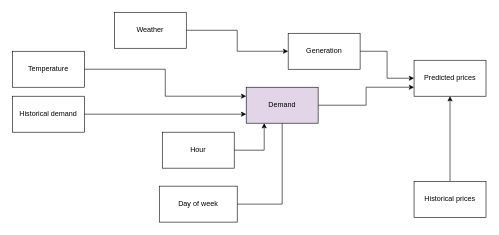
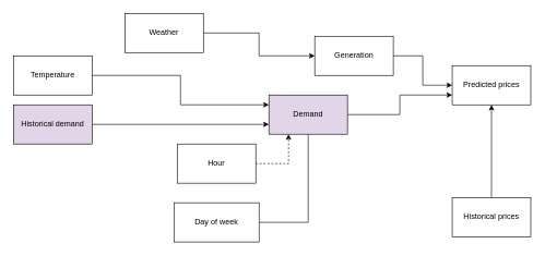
  <mxCell id="0" />
  <mxCell id="1" parent="0" />
  <mxCell id="2" style="edgeStyle=orthogonalEdgeStyle;rounded=0;orthogonalLoop=1;jettySize=auto;html=1;exitX=1;exitY=0.5;exitDx=0;exitDy=0;entryX=0.5;entryY=1;entryDx=0;entryDy=0;endArrow=none;" parent="1" source="3" target="11" edge="1"><mxGeometry relative="1" as="geometry" /></mxCell>
  <mxCell id="3" value="Day of week" style="whiteSpace=wrap;html=1;rounded=0;" parent="1" vertex="1"><mxGeometry x="265" y="310" width="130" height="60" as="geometry" /></mxCell>
  <mxCell id="4" style="edgeStyle=orthogonalEdgeStyle;rounded=0;orthogonalLoop=1;jettySize=auto;html=1;exitX=1;exitY=0.5;exitDx=0;exitDy=0;entryX=0;entryY=0.5;entryDx=0;entryDy=0;" parent="1" source="5" target="9" edge="1"><mxGeometry relative="1" as="geometry" /></mxCell>
  <mxCell id="5" value="Weather" style="rounded=0;whiteSpace=wrap;html=1;" parent="1" vertex="1"><mxGeometry x="190" y="20" width="120" height="60" as="geometry" /></mxCell>
- <mxCell id="6" style="edgeStyle=orthogonalEdgeStyle;rounded=0;orthogonalLoop=1;jettySize=auto;html=1;exitX=1;exitY=0.5;exitDx=0;exitDy=0;entryX=0.25;entryY=1;entryDx=0;entryDy=0;" parent="1" source="7" target="11" edge="1"><mxGeometry relative="1" as="geometry" /></mxCell>
+ <mxCell id="6" style="edgeStyle=orthogonalEdgeStyle;rounded=0;orthogonalLoop=1;jettySize=auto;html=1;exitX=1;exitY=0.5;exitDx=0;exitDy=0;entryX=0.25;entryY=1;entryDx=0;entryDy=0;dashed=1;" parent="1" source="7" target="11" edge="1"><mxGeometry relative="1" as="geometry" /></mxCell>
  <mxCell id="7" value="Hour" style="rounded=0;whiteSpace=wrap;html=1;" parent="1" vertex="1"><mxGeometry x="270" y="220" width="120" height="60" as="geometry" /></mxCell>
  <mxCell id="8" style="edgeStyle=orthogonalEdgeStyle;rounded=0;orthogonalLoop=1;jettySize=auto;html=1;exitX=1;exitY=0.5;exitDx=0;exitDy=0;entryX=0;entryY=0.5;entryDx=0;entryDy=0;" parent="1" source="9" target="14" edge="1"><mxGeometry relative="1" as="geometry"><mxPoint x="465" y="130" as="targetPoint" /></mxGeometry></mxCell>
  <mxCell id="9" value="Generation" style="rounded=0;whiteSpace=wrap;html=1;" parent="1" vertex="1"><mxGeometry x="480" y="55" width="120" height="60" as="geometry" /></mxCell>
  <mxCell id="10" style="edgeStyle=orthogonalEdgeStyle;rounded=0;orthogonalLoop=1;jettySize=auto;html=1;exitX=1;exitY=0.5;exitDx=0;exitDy=0;entryX=0;entryY=0.75;entryDx=0;entryDy=0;" parent="1" source="11" target="14" edge="1"><mxGeometry relative="1" as="geometry"><mxPoint x="465" y="145" as="targetPoint" /></mxGeometry></mxCell>
  <mxCell id="11" value="Demand" style="rounded=0;whiteSpace=wrap;html=1;fillColor=#e1d5e7;" parent="1" vertex="1"><mxGeometry x="410" y="145" width="120" height="60" as="geometry" /></mxCell>
  <mxCell id="12" style="edgeStyle=orthogonalEdgeStyle;rounded=0;orthogonalLoop=1;jettySize=auto;html=1;exitX=1;exitY=0.5;exitDx=0;exitDy=0;entryX=0;entryY=0.75;entryDx=0;entryDy=0;" parent="1" source="13" target="11" edge="1"><mxGeometry relative="1" as="geometry" /></mxCell>
- <mxCell id="13" value="Historical demand" style="rounded=0;whiteSpace=wrap;html=1;" parent="1" vertex="1"><mxGeometry y="160" width="120" height="60" as="geometry" x="20" /></mxCell>
+ <mxCell id="13" value="Historical demand" style="rounded=0;whiteSpace=wrap;html=1;fillColor=#e1d5e7;" parent="1" vertex="1"><mxGeometry y="160" width="120" height="60" as="geometry" x="20" /></mxCell>
  <mxCell id="14" value="Predicted prices" style="rounded=0;whiteSpace=wrap;html=1;" parent="1" vertex="1"><mxGeometry x="690" y="100" width="120" height="60" as="geometry" /></mxCell>
  <mxCell id="15" style="edgeStyle=orthogonalEdgeStyle;rounded=0;orthogonalLoop=1;jettySize=auto;html=1;exitX=0.5;exitY=0;exitDx=0;exitDy=0;entryX=0.5;entryY=1;entryDx=0;entryDy=0;" parent="1" source="16" target="14" edge="1"><mxGeometry relative="1" as="geometry" /></mxCell>
  <mxCell id="16" value="Historical prices" style="rounded=0;whiteSpace=wrap;html=1;" parent="1" vertex="1"><mxGeometry x="690" y="302" width="120" height="60" as="geometry" /></mxCell>
  <mxCell id="17" style="edgeStyle=orthogonalEdgeStyle;rounded=0;orthogonalLoop=1;jettySize=auto;html=1;exitX=1;exitY=0.5;exitDx=0;exitDy=0;entryX=0;entryY=0.25;entryDx=0;entryDy=0;" parent="1" source="18" target="11" edge="1"><mxGeometry relative="1" as="geometry" /></mxCell>
  <mxCell id="18" value="Temperature" style="rounded=0;whiteSpace=wrap;html=1;" parent="1" vertex="1"><mxGeometry y="85" width="120" height="60" as="geometry" x="20" /></mxCell>
